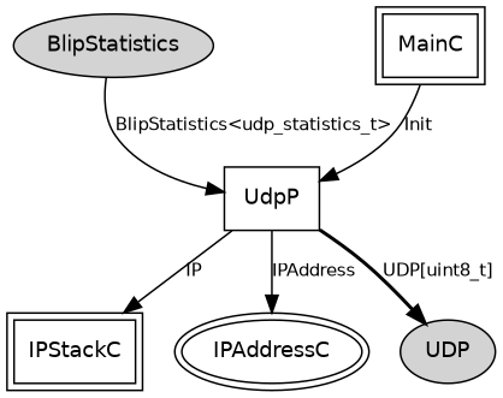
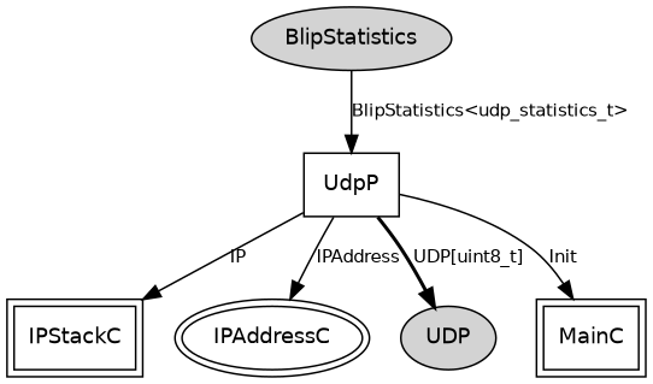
  digraph {
    fontname="DejaVu Sans"
    node [fontname="DejaVu Sans" fontsize=12 shape=ellipse]
    edge [fontname="DejaVu Sans" fontsize=10]
    n1 [label=BlipStatistics style=filled]
    UdpP [shape=box]
    IPStackC [peripheries=2 shape=box]
    IPAddressC [peripheries=2]
    n5 [label=UDP style=filled]
    MainC [peripheries=2 shape=box]
    n1 -> UdpP [label="BlipStatistics<udp_statistics_t>"]
    UdpP -> IPStackC [label=IP]
    UdpP -> IPAddressC [label=IPAddress]
    UdpP -> n5 [label="UDP[uint8_t]" style=bold]
-   MainC -> UdpP [label=Init]
+   UdpP -> MainC [label=Init]
  }
